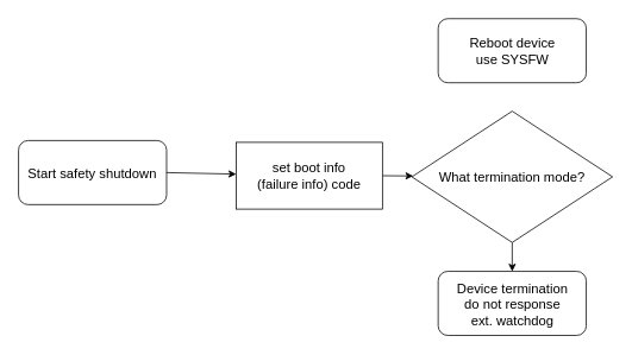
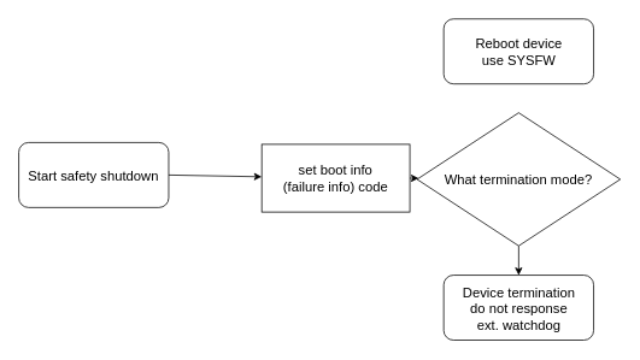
  <mxCell id="0" />
  <mxCell id="1" parent="0" />
  <mxCell id="2" style="edgeStyle=none;html=1;exitX=1;exitY=0.5;exitDx=0;exitDy=0;fontSize=15;" edge="1" parent="1" source="3" target="5"><mxGeometry relative="1" as="geometry" /></mxCell>
  <mxCell id="3" value="Start safety shutdown" style="rounded=1;whiteSpace=wrap;html=1;fontSize=15;" parent="1" vertex="1"><mxGeometry x="20" y="157.5" width="166" height="72" as="geometry" /></mxCell>
  <mxCell id="4" style="edgeStyle=none;html=1;exitX=1;exitY=0.5;exitDx=0;exitDy=0;fontSize=15;" edge="1" parent="1" source="5" target="9"><mxGeometry relative="1" as="geometry" /></mxCell>
- <mxCell id="5" value="set boot info&lt;br&gt;(failure info) code" style="rounded=0;whiteSpace=wrap;html=1;fontSize=15;" vertex="1" parent="1"><mxGeometry x="264" y="159.5" width="164" height="75" as="geometry" /></mxCell>
+ <mxCell id="5" value="set boot info&lt;br&gt;(failure info) code" style="rounded=0;whiteSpace=wrap;html=1;fontSize=15;" vertex="1" parent="1"><mxGeometry x="289" y="159.5" width="164" height="75" as="geometry" /></mxCell>
  <mxCell id="6" value="Device termination&lt;div&gt;do not response&lt;br&gt;ext. watchdog&lt;/div&gt;" style="rounded=1;whiteSpace=wrap;html=1;fontSize=15;" vertex="1" parent="1"><mxGeometry x="490.5" y="304.5" width="166" height="72" as="geometry" /></mxCell>
  <mxCell id="7" value="Reboot device&lt;div&gt;use SYSFW&lt;/div&gt;" style="rounded=1;whiteSpace=wrap;html=1;fontSize=15;" vertex="1" parent="1"><mxGeometry x="490.5" y="20.5" width="166" height="72" as="geometry" /></mxCell>
  <mxCell id="8" style="edgeStyle=none;html=1;exitX=0.5;exitY=1;exitDx=0;exitDy=0;fontSize=15;" edge="1" parent="1" source="9" target="6"><mxGeometry relative="1" as="geometry" /></mxCell>
  <mxCell id="9" value="&lt;font&gt;What termination mode?&lt;/font&gt;" style="rhombus;whiteSpace=wrap;html=1;fontSize=15;" vertex="1" parent="1"><mxGeometry x="461" y="124.5" width="225" height="147.5" as="geometry" /></mxCell>
